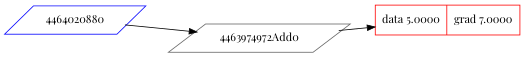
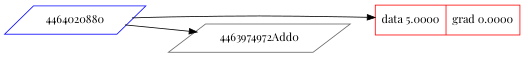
  digraph {
    fontname="Playfair Display"
    rankdir=LR
    node [fontname="Playfair Display" shape=parallelogram]
    edge [fontname="Playfair Display"]
-   n1 [color=red label="{ data 5.0000 | grad 7.0000 }" shape=record]
+   n1 [color=red label="{ data 5.0000 | grad 0.0000 }" shape=record]
    n2 [color=gray40 label="4463974972Add0"]
    4464020880 [color=blue]
-   n2 -> n1
+   4464020880 -> n1
    4464020880 -> n2
  }
